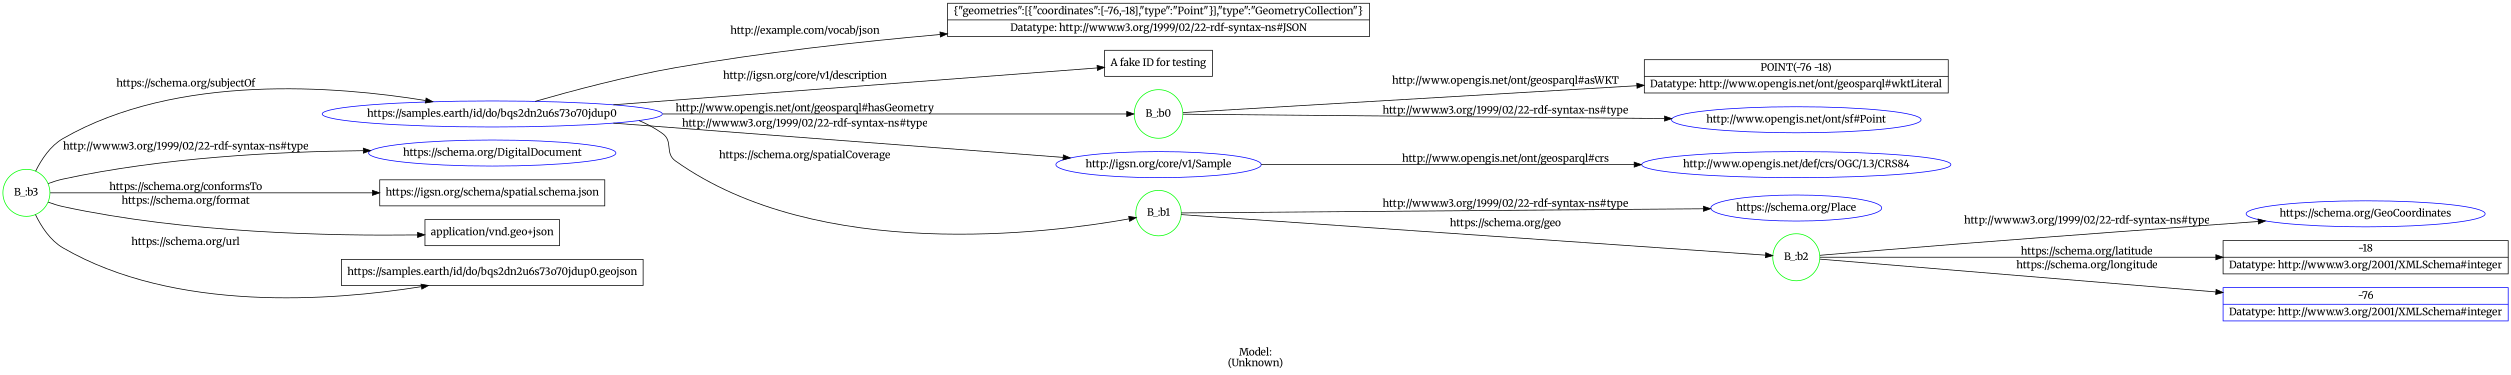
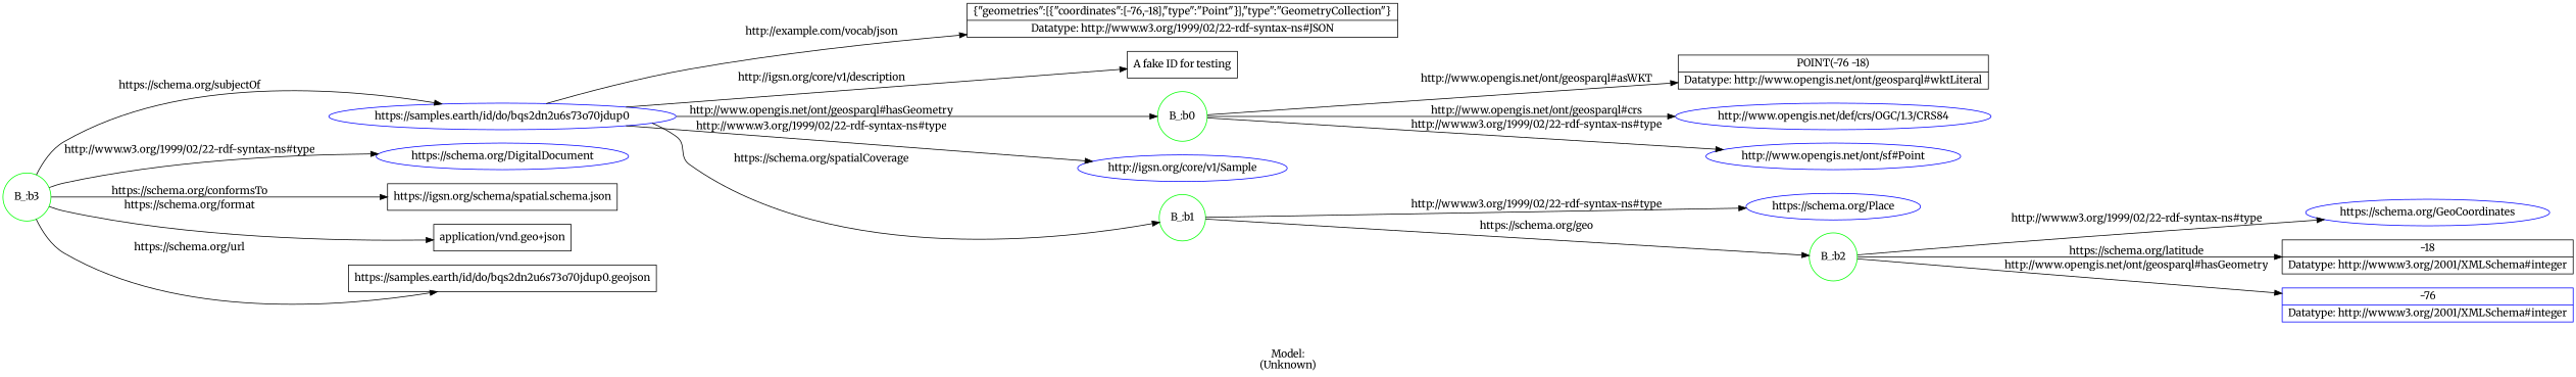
  digraph {
    fontname=Merriweather
    label="\n\nModel:\n(Unknown)"
    rankdir=LR
    node [color=blue fontname=Merriweather shape=record]
    edge [fontname=Merriweather]
    n1 [label="https://samples.earth/id/do/bqs2dn2u6s73o70jdup0" shape=ellipse]
    n2 [label="\{\"geometries\":[\{\"coordinates\":[-76,-18],\"type\":\"Point\"\}],\"type\":\"GeometryCollection\"\}|Datatype: http://www.w3.org/1999/02/22-rdf-syntax-ns#JSON" color=""]
    n3 [label="A fake ID for testing" color=""]
    "B_:b0" [color=green shape=circle]
    n5 [label="http://igsn.org/core/v1/Sample" shape=ellipse]
    "B_:b1" [color=green shape=circle]
    n7 [label="POINT(-76 -18)|Datatype: http://www.opengis.net/ont/geosparql#wktLiteral" color=""]
    n8 [label="http://www.opengis.net/def/crs/OGC/1.3/CRS84" shape=ellipse]
    n9 [label="http://www.opengis.net/ont/sf#Point" shape=ellipse]
    n10 [label="https://schema.org/Place" shape=ellipse]
    "B_:b2" [color=green shape=circle]
    "B_:b3" [color=green shape=circle]
    n13 [label="https://schema.org/DigitalDocument" shape=ellipse]
    n14 [label="https://igsn.org/schema/spatial.schema.json" color=""]
    n15 [label="application/vnd.geo+json" color=""]
    n16 [label="https://samples.earth/id/do/bqs2dn2u6s73o70jdup0.geojson" color=""]
    n17 [label="https://schema.org/GeoCoordinates" shape=ellipse]
    n18 [label="-18|Datatype: http://www.w3.org/2001/XMLSchema#integer" color=""]
    n19 [label="-76|Datatype: http://www.w3.org/2001/XMLSchema#integer"]
    n1 -> n2 [label="http://example.com/vocab/json"]
    n1 -> n3 [label="http://igsn.org/core/v1/description"]
    n1 -> "B_:b0" [label="http://www.opengis.net/ont/geosparql#hasGeometry"]
    n1 -> n5 [label="http://www.w3.org/1999/02/22-rdf-syntax-ns#type"]
    n1 -> "B_:b1" [label="https://schema.org/spatialCoverage"]
    "B_:b0" -> n7 [label="http://www.opengis.net/ont/geosparql#asWKT"]
-   n5 -> n8 [label="http://www.opengis.net/ont/geosparql#crs"]
+   "B_:b0" -> n8 [label="http://www.opengis.net/ont/geosparql#crs"]
    "B_:b0" -> n9 [label="http://www.w3.org/1999/02/22-rdf-syntax-ns#type"]
    "B_:b1" -> n10 [label="http://www.w3.org/1999/02/22-rdf-syntax-ns#type"]
    "B_:b1" -> "B_:b2" [label="https://schema.org/geo"]
    "B_:b2" -> n17 [label="http://www.w3.org/1999/02/22-rdf-syntax-ns#type"]
    "B_:b2" -> n18 [label="https://schema.org/latitude"]
-   "B_:b2" -> n19 [label="https://schema.org/longitude"]
+   "B_:b2" -> n19 [label="http://www.opengis.net/ont/geosparql#hasGeometry"]
    "B_:b3" -> n1 [label="https://schema.org/subjectOf"]
    "B_:b3" -> n13 [label="http://www.w3.org/1999/02/22-rdf-syntax-ns#type"]
    "B_:b3" -> n14 [label="https://schema.org/conformsTo"]
    "B_:b3" -> n15 [label="https://schema.org/format"]
    "B_:b3" -> n16 [label="https://schema.org/url"]
  }
